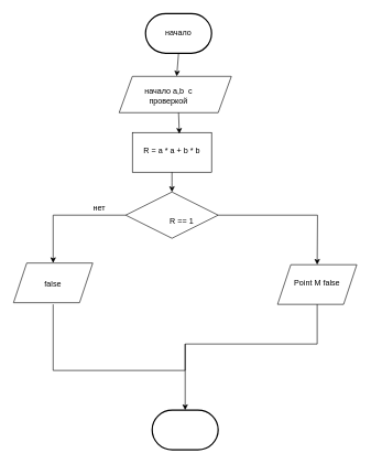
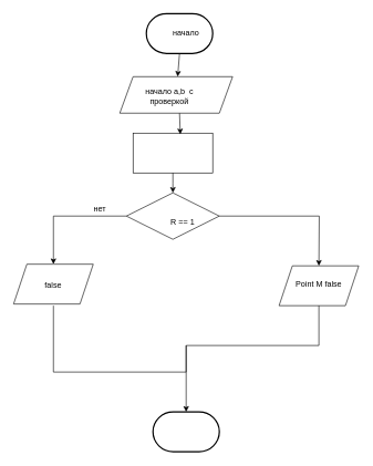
  <mxCell id="0" />
  <mxCell id="1" parent="0" />
  <mxCell id="2" style="edgeStyle=none;rounded=0;orthogonalLoop=1;jettySize=auto;html=1;exitX=0.5;exitY=1;exitDx=0;exitDy=0;exitPerimeter=0;" edge="1" parent="1" source="3" target="6"><mxGeometry relative="1" as="geometry" /></mxCell>
  <mxCell id="3" value="" style="strokeWidth=2;html=1;shape=mxgraph.flowchart.terminator;whiteSpace=wrap;" vertex="1" parent="1"><mxGeometry x="220" y="20" width="100" height="60" as="geometry" /></mxCell>
- <mxCell id="4" value="начало" style="text;html=1;strokeColor=none;fillColor=none;align=center;verticalAlign=middle;whiteSpace=wrap;rounded=0;" vertex="1" parent="1"><mxGeometry x="240" y="30" width="60" height="40" as="geometry" /></mxCell>
+ <mxCell id="4" value="начало" style="text;html=1;strokeColor=none;fillColor=none;align=center;verticalAlign=middle;whiteSpace=wrap;rounded=0;" vertex="1" parent="1"><mxGeometry x="250" y="30" width="60" height="40" as="geometry" /></mxCell>
  <mxCell id="5" value="Text" style="text;html=1;strokeColor=none;fillColor=none;align=center;verticalAlign=middle;whiteSpace=wrap;rounded=0;" vertex="1" parent="1"><mxGeometry x="240" y="125" width="60" height="30" as="geometry" /></mxCell>
  <mxCell id="6" value="" style="shape=parallelogram;perimeter=parallelogramPerimeter;whiteSpace=wrap;html=1;fixedSize=1;" vertex="1" parent="1"><mxGeometry x="180" y="115" width="170" height="55" as="geometry" /></mxCell>
  <mxCell id="7" value="" style="rounded=0;whiteSpace=wrap;html=1;" vertex="1" parent="1"><mxGeometry x="200" y="200" width="120" height="60" as="geometry" /></mxCell>
  <mxCell id="8" value="" style="strokeWidth=2;html=1;shape=mxgraph.flowchart.terminator;whiteSpace=wrap;" vertex="1" parent="1"><mxGeometry x="230" y="620" width="100" height="60" as="geometry" /></mxCell>
  <mxCell id="9" style="edgeStyle=none;rounded=0;orthogonalLoop=1;jettySize=auto;html=1;exitX=0.5;exitY=1;exitDx=0;exitDy=0;entryX=0.593;entryY=0.03;entryDx=0;entryDy=0;entryPerimeter=0;" edge="1" parent="1" target="7"><mxGeometry relative="1" as="geometry"><mxPoint x="270" y="170" as="sourcePoint" /></mxGeometry></mxCell>
  <mxCell id="10" style="edgeStyle=elbowEdgeStyle;rounded=0;orthogonalLoop=1;jettySize=auto;html=1;entryX=0.5;entryY=0;entryDx=0;entryDy=0;elbow=vertical;" edge="1" parent="1" target="14"><mxGeometry relative="1" as="geometry"><mxPoint x="260" y="260" as="sourcePoint" /></mxGeometry></mxCell>
- <mxCell id="11" value="R = a * a + b * b" style="text;html=1;strokeColor=none;fillColor=none;align=center;verticalAlign=middle;whiteSpace=wrap;rounded=0;" vertex="1" parent="1"><mxGeometry x="200" y="210" width="120" height="35" as="geometry" /></mxCell>
  <mxCell id="12" style="edgeStyle=orthogonalEdgeStyle;rounded=0;orthogonalLoop=1;jettySize=auto;html=1;" edge="1" parent="1" source="14"><mxGeometry relative="1" as="geometry"><mxPoint x="480" y="400" as="targetPoint" /></mxGeometry></mxCell>
  <mxCell id="13" style="edgeStyle=orthogonalEdgeStyle;rounded=0;orthogonalLoop=1;jettySize=auto;html=1;exitX=0;exitY=0.5;exitDx=0;exitDy=0;" edge="1" parent="1" source="14" target="20"><mxGeometry relative="1" as="geometry"><mxPoint x="80" y="400" as="targetPoint" /></mxGeometry></mxCell>
  <mxCell id="14" value="" style="rhombus;whiteSpace=wrap;html=1;" vertex="1" parent="1"><mxGeometry x="190" y="290" width="140" height="70" as="geometry" /></mxCell>
  <mxCell id="15" value="R == 1" style="text;html=1;strokeColor=none;fillColor=none;align=center;verticalAlign=middle;whiteSpace=wrap;rounded=0;" vertex="1" parent="1"><mxGeometry x="245" y="320" width="60" height="30" as="geometry" /></mxCell>
  <mxCell id="16" value="начало a,b&amp;nbsp; с проверкой" style="text;html=1;strokeColor=none;fillColor=none;align=center;verticalAlign=middle;whiteSpace=wrap;rounded=0;" vertex="1" parent="1"><mxGeometry x="200" y="120" width="110" height="50" as="geometry" /></mxCell>
  <mxCell id="17" value="нет" style="text;html=1;strokeColor=none;fillColor=none;align=center;verticalAlign=middle;whiteSpace=wrap;rounded=0;" vertex="1" parent="1"><mxGeometry x="120" y="299" width="60" height="30" as="geometry" /></mxCell>
  <mxCell id="18" value="" style="shape=parallelogram;perimeter=parallelogramPerimeter;whiteSpace=wrap;html=1;fixedSize=1;" vertex="1" parent="1"><mxGeometry x="420" y="400" width="120" height="60" as="geometry" /></mxCell>
  <mxCell id="19" value="Point M false" style="text;html=1;strokeColor=none;fillColor=none;align=center;verticalAlign=middle;whiteSpace=wrap;rounded=0;" vertex="1" parent="1"><mxGeometry x="440" y="410" width="80" height="35" as="geometry" /></mxCell>
  <mxCell id="20" value="" style="shape=parallelogram;perimeter=parallelogramPerimeter;whiteSpace=wrap;html=1;fixedSize=1;" vertex="1" parent="1"><mxGeometry x="20" y="397.5" width="120" height="60" as="geometry" /></mxCell>
  <mxCell id="21" value="false" style="text;html=1;strokeColor=none;fillColor=none;align=center;verticalAlign=middle;whiteSpace=wrap;rounded=0;" vertex="1" parent="1"><mxGeometry x="40" y="410" width="80" height="40" as="geometry" /></mxCell>
  <mxCell id="22" value="" style="endArrow=none;html=1;rounded=0;entryX=0.5;entryY=1;entryDx=0;entryDy=0;" edge="1" parent="1" target="18"><mxGeometry width="50" height="50" relative="1" as="geometry"><mxPoint x="80" y="460" as="sourcePoint" /><mxPoint x="430" y="490" as="targetPoint" /><Array as="points"><mxPoint x="80" y="560" /><mxPoint x="280" y="560" /><mxPoint x="280" y="520" /><mxPoint x="480" y="520" /></Array></mxGeometry></mxCell>
  <mxCell id="23" value="" style="endArrow=classic;html=1;rounded=0;" edge="1" parent="1"><mxGeometry width="50" height="50" relative="1" as="geometry"><mxPoint x="280" y="520" as="sourcePoint" /><mxPoint x="280" y="620" as="targetPoint" /></mxGeometry></mxCell>
